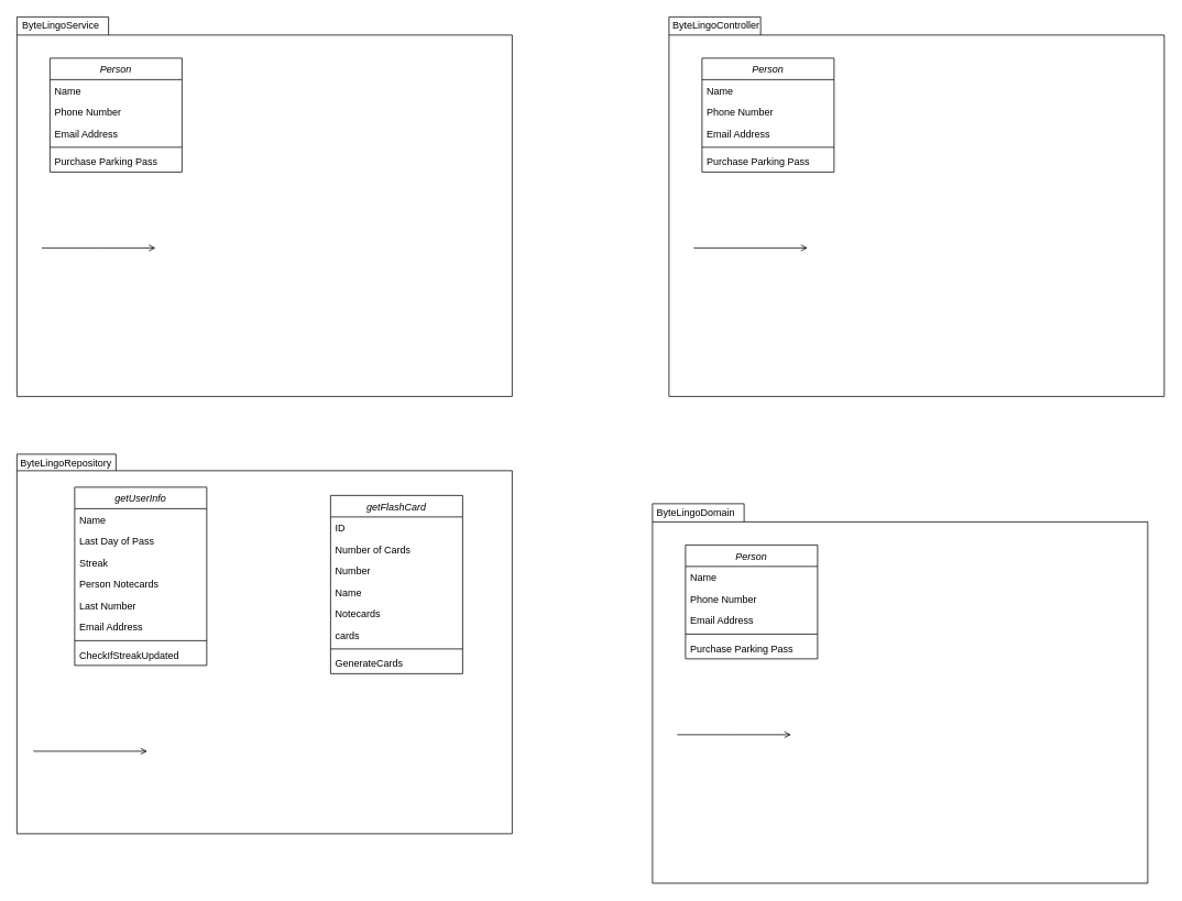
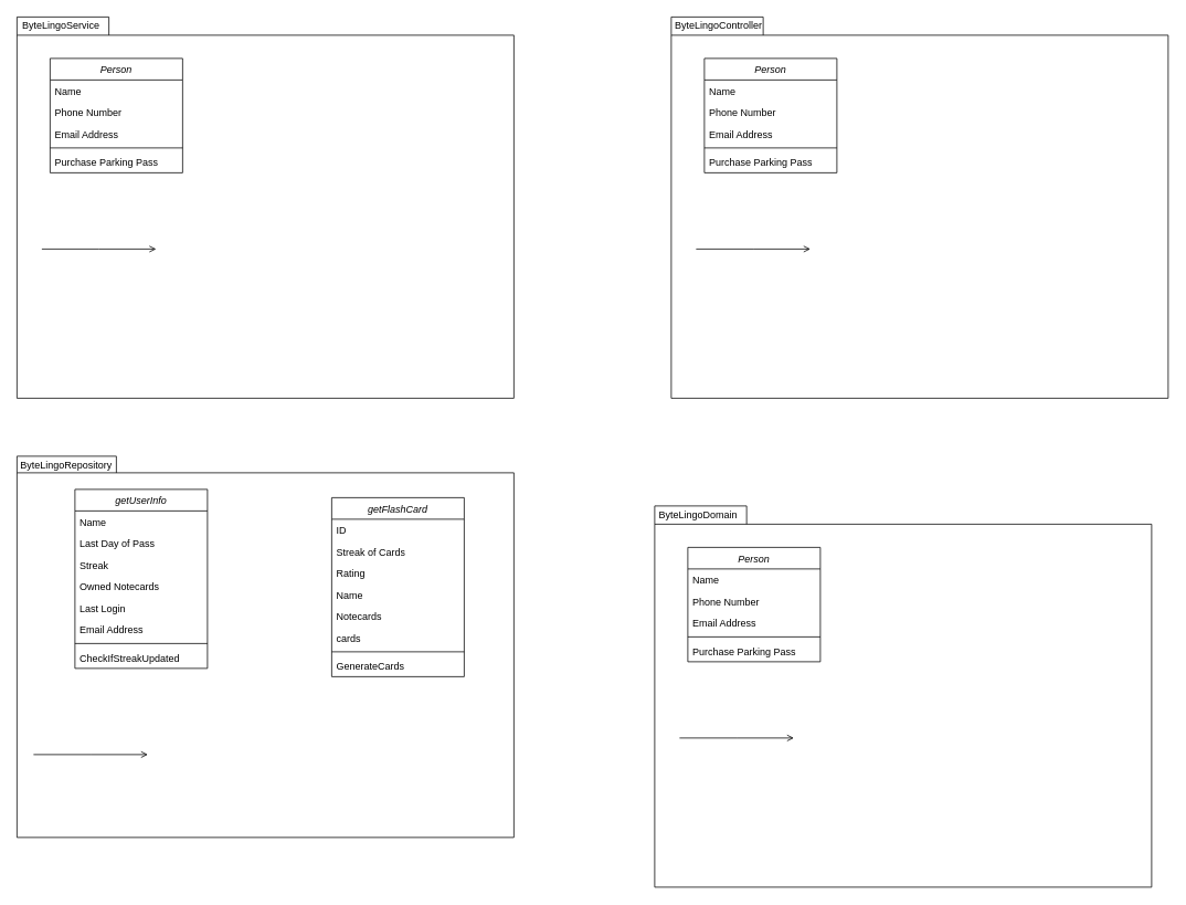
  <mxCell id="0" />
  <mxCell id="1" parent="0" />
  <mxCell id="2" value="ByteLingoService" style="shape=folder;spacingTop=0;tabWidth=111;tabHeight=22;tabPosition=left;html=1;whiteSpace=wrap;spacing=0;spacingLeft=0;labelPosition=left;verticalLabelPosition=top;align=right;verticalAlign=bottom;spacingBottom=-18;spacingRight=-100;" parent="1" vertex="1"><mxGeometry x="20" y="20" width="600" height="460" as="geometry" /></mxCell>
  <mxCell id="3" value="Person" style="swimlane;fontStyle=2;align=center;verticalAlign=top;childLayout=stackLayout;horizontal=1;startSize=26;horizontalStack=0;resizeParent=1;resizeLast=0;collapsible=1;marginBottom=0;rounded=0;shadow=0;strokeWidth=1;" vertex="1" parent="1"><mxGeometry x="60" y="70" width="160" height="138" as="geometry"><mxRectangle x="210" y="120" width="160" height="26" as="alternateBounds" /></mxGeometry></mxCell>
  <mxCell id="4" value="Name" style="text;align=left;verticalAlign=top;spacingLeft=4;spacingRight=4;overflow=hidden;rotatable=0;points=[[0,0.5],[1,0.5]];portConstraint=eastwest;" vertex="1" parent="3"><mxGeometry y="26" width="160" height="26" as="geometry" /></mxCell>
  <mxCell id="5" value="Phone Number" style="text;align=left;verticalAlign=top;spacingLeft=4;spacingRight=4;overflow=hidden;rotatable=0;points=[[0,0.5],[1,0.5]];portConstraint=eastwest;rounded=0;shadow=0;html=0;" vertex="1" parent="3"><mxGeometry y="52" width="160" height="26" as="geometry" /></mxCell>
  <mxCell id="6" value="Email Address" style="text;align=left;verticalAlign=top;spacingLeft=4;spacingRight=4;overflow=hidden;rotatable=0;points=[[0,0.5],[1,0.5]];portConstraint=eastwest;rounded=0;shadow=0;html=0;" vertex="1" parent="3"><mxGeometry y="78" width="160" height="26" as="geometry" /></mxCell>
  <mxCell id="7" value="" style="line;html=1;strokeWidth=1;align=left;verticalAlign=middle;spacingTop=-1;spacingLeft=3;spacingRight=3;rotatable=0;labelPosition=right;points=[];portConstraint=eastwest;" vertex="1" parent="3"><mxGeometry y="104" width="160" height="8" as="geometry" /></mxCell>
  <mxCell id="8" value="Purchase Parking Pass" style="text;align=left;verticalAlign=top;spacingLeft=4;spacingRight=4;overflow=hidden;rotatable=0;points=[[0,0.5],[1,0.5]];portConstraint=eastwest;" vertex="1" parent="3"><mxGeometry y="112" width="160" height="26" as="geometry" /></mxCell>
  <mxCell id="9" value="" style="endArrow=open;shadow=0;strokeWidth=1;rounded=0;endFill=1;edgeStyle=elbowEdgeStyle;elbow=vertical;" edge="1" parent="1"><mxGeometry x="0.5" y="41" relative="1" as="geometry"><mxPoint x="50" y="300" as="sourcePoint" /><mxPoint x="188" y="300" as="targetPoint" /><mxPoint x="-40" y="32" as="offset" /></mxGeometry></mxCell>
  <mxCell id="10" value="ByteLingoController" style="shape=folder;spacingTop=0;tabWidth=111;tabHeight=22;tabPosition=left;html=1;whiteSpace=wrap;spacing=0;spacingLeft=0;labelPosition=left;verticalLabelPosition=top;align=right;verticalAlign=bottom;spacingBottom=-18;spacingRight=-110;" vertex="1" parent="1"><mxGeometry x="810" y="20" width="600" height="460" as="geometry" /></mxCell>
  <mxCell id="11" value="Person" style="swimlane;fontStyle=2;align=center;verticalAlign=top;childLayout=stackLayout;horizontal=1;startSize=26;horizontalStack=0;resizeParent=1;resizeLast=0;collapsible=1;marginBottom=0;rounded=0;shadow=0;strokeWidth=1;" vertex="1" parent="1"><mxGeometry x="850" y="70" width="160" height="138" as="geometry"><mxRectangle x="210" y="120" width="160" height="26" as="alternateBounds" /></mxGeometry></mxCell>
  <mxCell id="12" value="Name" style="text;align=left;verticalAlign=top;spacingLeft=4;spacingRight=4;overflow=hidden;rotatable=0;points=[[0,0.5],[1,0.5]];portConstraint=eastwest;" vertex="1" parent="11"><mxGeometry y="26" width="160" height="26" as="geometry" /></mxCell>
  <mxCell id="13" value="Phone Number" style="text;align=left;verticalAlign=top;spacingLeft=4;spacingRight=4;overflow=hidden;rotatable=0;points=[[0,0.5],[1,0.5]];portConstraint=eastwest;rounded=0;shadow=0;html=0;" vertex="1" parent="11"><mxGeometry y="52" width="160" height="26" as="geometry" /></mxCell>
  <mxCell id="14" value="Email Address" style="text;align=left;verticalAlign=top;spacingLeft=4;spacingRight=4;overflow=hidden;rotatable=0;points=[[0,0.5],[1,0.5]];portConstraint=eastwest;rounded=0;shadow=0;html=0;" vertex="1" parent="11"><mxGeometry y="78" width="160" height="26" as="geometry" /></mxCell>
  <mxCell id="15" value="" style="line;html=1;strokeWidth=1;align=left;verticalAlign=middle;spacingTop=-1;spacingLeft=3;spacingRight=3;rotatable=0;labelPosition=right;points=[];portConstraint=eastwest;" vertex="1" parent="11"><mxGeometry y="104" width="160" height="8" as="geometry" /></mxCell>
  <mxCell id="16" value="Purchase Parking Pass" style="text;align=left;verticalAlign=top;spacingLeft=4;spacingRight=4;overflow=hidden;rotatable=0;points=[[0,0.5],[1,0.5]];portConstraint=eastwest;" vertex="1" parent="11"><mxGeometry y="112" width="160" height="26" as="geometry" /></mxCell>
  <mxCell id="17" value="" style="endArrow=open;shadow=0;strokeWidth=1;rounded=0;endFill=1;edgeStyle=elbowEdgeStyle;elbow=vertical;" edge="1" parent="1"><mxGeometry x="0.5" y="41" relative="1" as="geometry"><mxPoint x="840" y="300" as="sourcePoint" /><mxPoint x="978" y="300" as="targetPoint" /><mxPoint x="-40" y="32" as="offset" /></mxGeometry></mxCell>
  <mxCell id="18" value="ByteLingoRepository" style="shape=folder;spacingTop=0;tabWidth=120;tabHeight=20;tabPosition=left;html=1;whiteSpace=wrap;spacing=0;spacingLeft=0;labelPosition=left;verticalLabelPosition=top;align=right;verticalAlign=bottom;spacingBottom=-18;spacingRight=-115;" vertex="1" parent="1"><mxGeometry x="20" y="550" width="600" height="460" as="geometry" /></mxCell>
  <mxCell id="19" value="getUserInfo" style="swimlane;fontStyle=2;align=center;verticalAlign=top;childLayout=stackLayout;horizontal=1;startSize=26;horizontalStack=0;resizeParent=1;resizeLast=0;collapsible=1;marginBottom=0;rounded=0;shadow=0;strokeWidth=1;" vertex="1" parent="1"><mxGeometry x="90" y="590" width="160" height="216" as="geometry"><mxRectangle x="-200" y="650" width="160" height="26" as="alternateBounds" /></mxGeometry></mxCell>
  <mxCell id="20" value="Name" style="text;align=left;verticalAlign=top;spacingLeft=4;spacingRight=4;overflow=hidden;rotatable=0;points=[[0,0.5],[1,0.5]];portConstraint=eastwest;" vertex="1" parent="19"><mxGeometry y="26" width="160" height="26" as="geometry" /></mxCell>
  <mxCell id="21" value="Last Day of Pass" style="text;strokeColor=none;fillColor=none;align=left;verticalAlign=top;spacingLeft=4;spacingRight=4;overflow=hidden;rotatable=0;points=[[0,0.5],[1,0.5]];portConstraint=eastwest;whiteSpace=wrap;html=1;" vertex="1" parent="19"><mxGeometry y="52" width="160" height="26" as="geometry" /></mxCell>
  <mxCell id="22" value="Streak" style="text;strokeColor=none;fillColor=none;align=left;verticalAlign=top;spacingLeft=4;spacingRight=4;overflow=hidden;rotatable=0;points=[[0,0.5],[1,0.5]];portConstraint=eastwest;whiteSpace=wrap;html=1;" vertex="1" parent="19"><mxGeometry y="78" width="160" height="26" as="geometry" /></mxCell>
- <mxCell id="23" value="Person Notecards" style="text;strokeColor=none;fillColor=none;align=left;verticalAlign=top;spacingLeft=4;spacingRight=4;overflow=hidden;rotatable=0;points=[[0,0.5],[1,0.5]];portConstraint=eastwest;whiteSpace=wrap;html=1;" vertex="1" parent="19"><mxGeometry y="104" width="160" height="26" as="geometry" /></mxCell>
- <mxCell id="24" value="Last Number" style="text;align=left;verticalAlign=top;spacingLeft=4;spacingRight=4;overflow=hidden;rotatable=0;points=[[0,0.5],[1,0.5]];portConstraint=eastwest;rounded=0;shadow=0;html=0;" vertex="1" parent="19"><mxGeometry y="130" width="160" height="26" as="geometry" /></mxCell>
+ <mxCell id="23" value="Owned Notecards" style="text;strokeColor=none;fillColor=none;align=left;verticalAlign=top;spacingLeft=4;spacingRight=4;overflow=hidden;rotatable=0;points=[[0,0.5],[1,0.5]];portConstraint=eastwest;whiteSpace=wrap;html=1;" vertex="1" parent="19"><mxGeometry y="104" width="160" height="26" as="geometry" /></mxCell>
+ <mxCell id="24" value="Last Login" style="text;align=left;verticalAlign=top;spacingLeft=4;spacingRight=4;overflow=hidden;rotatable=0;points=[[0,0.5],[1,0.5]];portConstraint=eastwest;rounded=0;shadow=0;html=0;" vertex="1" parent="19"><mxGeometry y="130" width="160" height="26" as="geometry" /></mxCell>
  <mxCell id="25" value="Email Address" style="text;align=left;verticalAlign=top;spacingLeft=4;spacingRight=4;overflow=hidden;rotatable=0;points=[[0,0.5],[1,0.5]];portConstraint=eastwest;rounded=0;shadow=0;html=0;" vertex="1" parent="19"><mxGeometry y="156" width="160" height="26" as="geometry" /></mxCell>
  <mxCell id="26" value="" style="line;html=1;strokeWidth=1;align=left;verticalAlign=middle;spacingTop=-1;spacingLeft=3;spacingRight=3;rotatable=0;labelPosition=right;points=[];portConstraint=eastwest;" vertex="1" parent="19"><mxGeometry y="182" width="160" height="8" as="geometry" /></mxCell>
  <mxCell id="27" value="CheckIfStreakUpdated" style="text;align=left;verticalAlign=top;spacingLeft=4;spacingRight=4;overflow=hidden;rotatable=0;points=[[0,0.5],[1,0.5]];portConstraint=eastwest;" vertex="1" parent="19"><mxGeometry y="190" width="160" height="26" as="geometry" /></mxCell>
  <mxCell id="28" value="" style="endArrow=open;shadow=0;strokeWidth=1;rounded=0;endFill=1;edgeStyle=elbowEdgeStyle;elbow=vertical;" edge="1" parent="1"><mxGeometry x="0.5" y="41" relative="1" as="geometry"><mxPoint x="40" y="910" as="sourcePoint" /><mxPoint x="178" y="910" as="targetPoint" /><mxPoint x="-40" y="32" as="offset" /></mxGeometry></mxCell>
  <mxCell id="29" value="ByteLingoDomain" style="shape=folder;spacingTop=0;tabWidth=111;tabHeight=22;tabPosition=left;html=1;whiteSpace=wrap;spacing=0;spacingLeft=0;labelPosition=left;verticalLabelPosition=top;align=right;verticalAlign=bottom;spacingBottom=-18;spacingRight=-100;" vertex="1" parent="1"><mxGeometry x="790" y="610" width="600" height="460" as="geometry" /></mxCell>
  <mxCell id="30" value="Person" style="swimlane;fontStyle=2;align=center;verticalAlign=top;childLayout=stackLayout;horizontal=1;startSize=26;horizontalStack=0;resizeParent=1;resizeLast=0;collapsible=1;marginBottom=0;rounded=0;shadow=0;strokeWidth=1;" vertex="1" parent="1"><mxGeometry x="830" y="660" width="160" height="138" as="geometry"><mxRectangle x="210" y="120" width="160" height="26" as="alternateBounds" /></mxGeometry></mxCell>
  <mxCell id="31" value="Name" style="text;align=left;verticalAlign=top;spacingLeft=4;spacingRight=4;overflow=hidden;rotatable=0;points=[[0,0.5],[1,0.5]];portConstraint=eastwest;" vertex="1" parent="30"><mxGeometry y="26" width="160" height="26" as="geometry" /></mxCell>
  <mxCell id="32" value="Phone Number" style="text;align=left;verticalAlign=top;spacingLeft=4;spacingRight=4;overflow=hidden;rotatable=0;points=[[0,0.5],[1,0.5]];portConstraint=eastwest;rounded=0;shadow=0;html=0;" vertex="1" parent="30"><mxGeometry y="52" width="160" height="26" as="geometry" /></mxCell>
  <mxCell id="33" value="Email Address" style="text;align=left;verticalAlign=top;spacingLeft=4;spacingRight=4;overflow=hidden;rotatable=0;points=[[0,0.5],[1,0.5]];portConstraint=eastwest;rounded=0;shadow=0;html=0;" vertex="1" parent="30"><mxGeometry y="78" width="160" height="26" as="geometry" /></mxCell>
  <mxCell id="34" value="" style="line;html=1;strokeWidth=1;align=left;verticalAlign=middle;spacingTop=-1;spacingLeft=3;spacingRight=3;rotatable=0;labelPosition=right;points=[];portConstraint=eastwest;" vertex="1" parent="30"><mxGeometry y="104" width="160" height="8" as="geometry" /></mxCell>
  <mxCell id="35" value="Purchase Parking Pass" style="text;align=left;verticalAlign=top;spacingLeft=4;spacingRight=4;overflow=hidden;rotatable=0;points=[[0,0.5],[1,0.5]];portConstraint=eastwest;" vertex="1" parent="30"><mxGeometry y="112" width="160" height="26" as="geometry" /></mxCell>
  <mxCell id="36" value="" style="endArrow=open;shadow=0;strokeWidth=1;rounded=0;endFill=1;edgeStyle=elbowEdgeStyle;elbow=vertical;" edge="1" parent="1"><mxGeometry x="0.5" y="41" relative="1" as="geometry"><mxPoint x="820" y="890" as="sourcePoint" /><mxPoint x="958" y="890" as="targetPoint" /><mxPoint x="-40" y="32" as="offset" /></mxGeometry></mxCell>
  <mxCell id="37" value="getFlashCard" style="swimlane;fontStyle=2;align=center;verticalAlign=top;childLayout=stackLayout;horizontal=1;startSize=26;horizontalStack=0;resizeParent=1;resizeLast=0;collapsible=1;marginBottom=0;rounded=0;shadow=0;strokeWidth=1;" vertex="1" parent="1"><mxGeometry x="400" y="600" width="160" height="216" as="geometry"><mxRectangle x="80" y="630" width="160" height="26" as="alternateBounds" /></mxGeometry></mxCell>
  <mxCell id="38" value="ID" style="text;align=left;verticalAlign=top;spacingLeft=4;spacingRight=4;overflow=hidden;rotatable=0;points=[[0,0.5],[1,0.5]];portConstraint=eastwest;" vertex="1" parent="37"><mxGeometry y="26" width="160" height="26" as="geometry" /></mxCell>
- <mxCell id="39" value="Number of Cards" style="text;strokeColor=none;fillColor=none;align=left;verticalAlign=top;spacingLeft=4;spacingRight=4;overflow=hidden;rotatable=0;points=[[0,0.5],[1,0.5]];portConstraint=eastwest;whiteSpace=wrap;html=1;" vertex="1" parent="37"><mxGeometry y="52" width="160" height="26" as="geometry" /></mxCell>
- <mxCell id="40" value="Number" style="text;strokeColor=none;fillColor=none;align=left;verticalAlign=top;spacingLeft=4;spacingRight=4;overflow=hidden;rotatable=0;points=[[0,0.5],[1,0.5]];portConstraint=eastwest;whiteSpace=wrap;html=1;" vertex="1" parent="37"><mxGeometry y="78" width="160" height="26" as="geometry" /></mxCell>
+ <mxCell id="39" value="Streak of Cards" style="text;strokeColor=none;fillColor=none;align=left;verticalAlign=top;spacingLeft=4;spacingRight=4;overflow=hidden;rotatable=0;points=[[0,0.5],[1,0.5]];portConstraint=eastwest;whiteSpace=wrap;html=1;" vertex="1" parent="37"><mxGeometry y="52" width="160" height="26" as="geometry" /></mxCell>
+ <mxCell id="40" value="Rating" style="text;strokeColor=none;fillColor=none;align=left;verticalAlign=top;spacingLeft=4;spacingRight=4;overflow=hidden;rotatable=0;points=[[0,0.5],[1,0.5]];portConstraint=eastwest;whiteSpace=wrap;html=1;" vertex="1" parent="37"><mxGeometry y="78" width="160" height="26" as="geometry" /></mxCell>
  <mxCell id="41" value="Name" style="text;strokeColor=none;fillColor=none;align=left;verticalAlign=top;spacingLeft=4;spacingRight=4;overflow=hidden;rotatable=0;points=[[0,0.5],[1,0.5]];portConstraint=eastwest;whiteSpace=wrap;html=1;" vertex="1" parent="37"><mxGeometry y="104" width="160" height="26" as="geometry" /></mxCell>
  <mxCell id="42" value="Notecards" style="text;align=left;verticalAlign=top;spacingLeft=4;spacingRight=4;overflow=hidden;rotatable=0;points=[[0,0.5],[1,0.5]];portConstraint=eastwest;rounded=0;shadow=0;html=0;" vertex="1" parent="37"><mxGeometry y="130" width="160" height="26" as="geometry" /></mxCell>
  <mxCell id="43" value="cards" style="text;align=left;verticalAlign=top;spacingLeft=4;spacingRight=4;overflow=hidden;rotatable=0;points=[[0,0.5],[1,0.5]];portConstraint=eastwest;rounded=0;shadow=0;html=0;" vertex="1" parent="37"><mxGeometry y="156" width="160" height="26" as="geometry" /></mxCell>
  <mxCell id="44" value="" style="line;html=1;strokeWidth=1;align=left;verticalAlign=middle;spacingTop=-1;spacingLeft=3;spacingRight=3;rotatable=0;labelPosition=right;points=[];portConstraint=eastwest;" vertex="1" parent="37"><mxGeometry y="182" width="160" height="8" as="geometry" /></mxCell>
  <mxCell id="45" value="GenerateCards" style="text;align=left;verticalAlign=top;spacingLeft=4;spacingRight=4;overflow=hidden;rotatable=0;points=[[0,0.5],[1,0.5]];portConstraint=eastwest;" vertex="1" parent="37"><mxGeometry y="190" width="160" height="26" as="geometry" /></mxCell>
